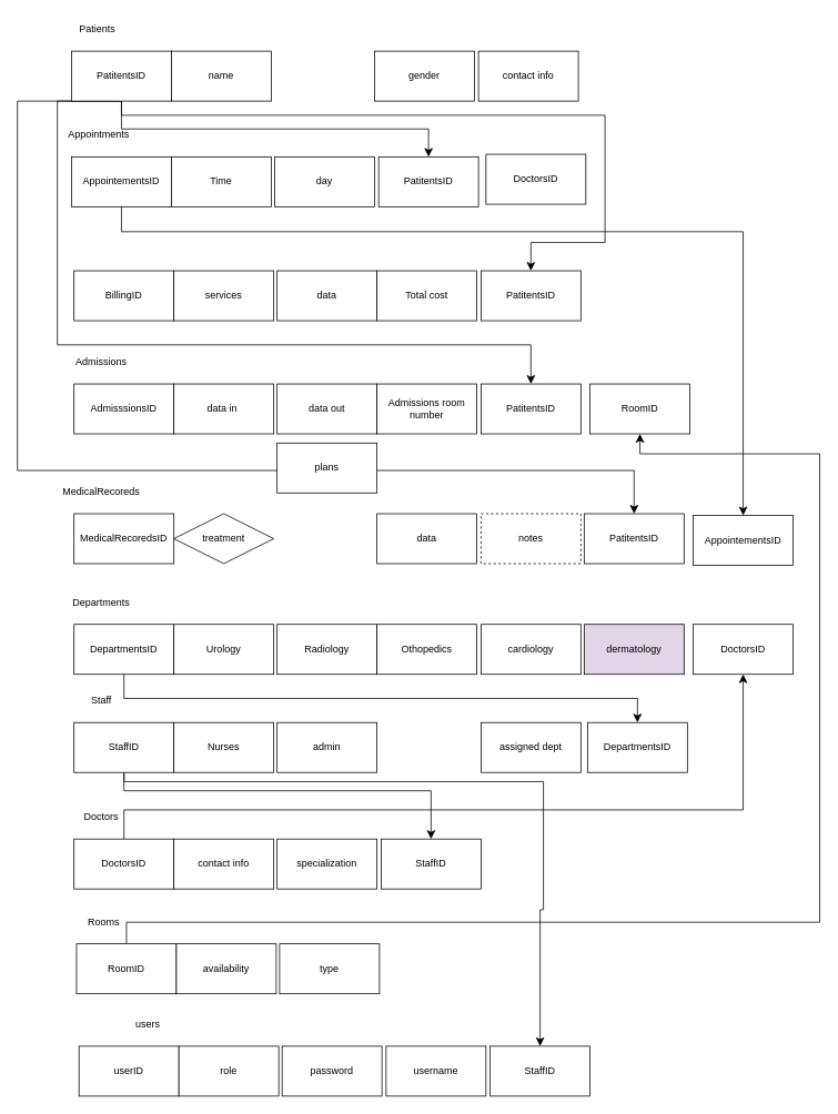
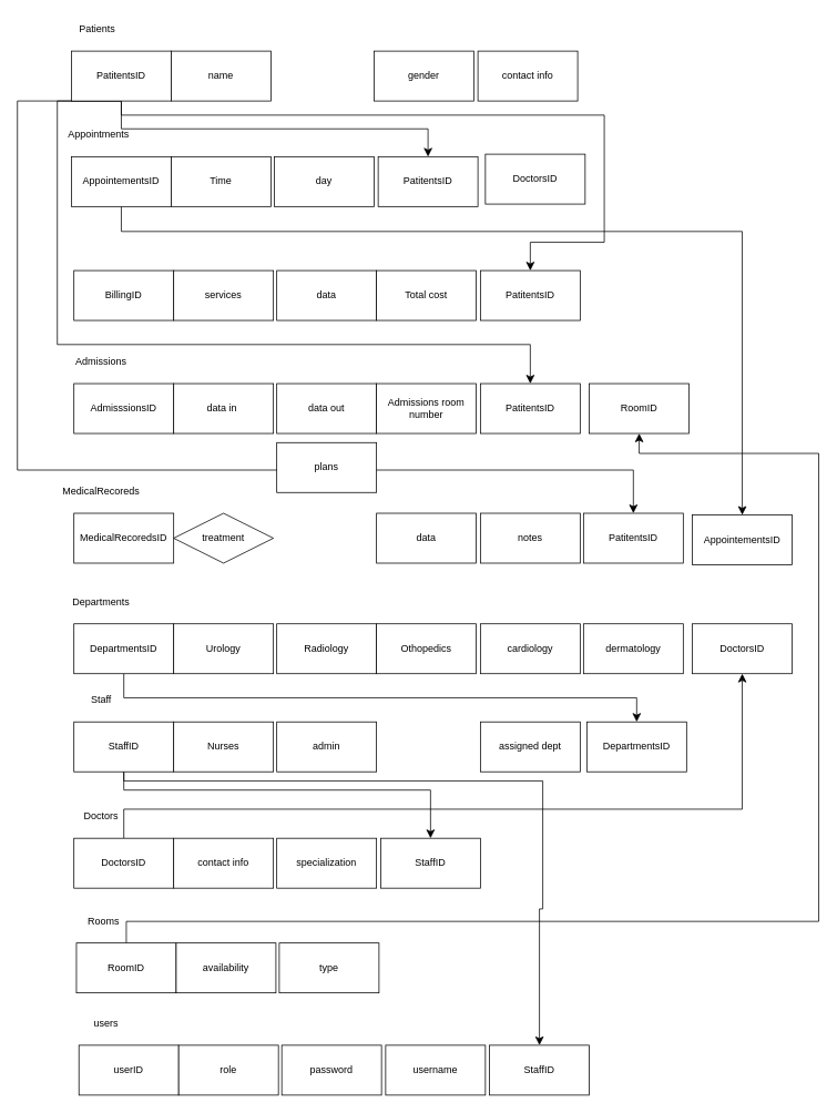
  <mxCell id="0" />
  <mxCell id="1" parent="0" />
  <mxCell id="2" value="Patients&amp;nbsp;" style="text;html=1;align=center;verticalAlign=middle;whiteSpace=wrap;rounded=0;" vertex="1" parent="1"><mxGeometry x="88" y="20" width="60" height="30" as="geometry" /></mxCell>
  <mxCell id="3" style="edgeStyle=orthogonalEdgeStyle;rounded=0;orthogonalLoop=1;jettySize=auto;html=1;exitX=0.5;exitY=1;exitDx=0;exitDy=0;entryX=0.5;entryY=0;entryDx=0;entryDy=0;fontSize=12;startSize=8;endSize=8;" edge="1" parent="1" source="7" target="61"><mxGeometry relative="1" as="geometry" /></mxCell>
  <mxCell id="4" style="edgeStyle=orthogonalEdgeStyle;rounded=0;orthogonalLoop=1;jettySize=auto;html=1;exitX=0.5;exitY=1;exitDx=0;exitDy=0;entryX=0.5;entryY=0;entryDx=0;entryDy=0;fontSize=12;startSize=8;endSize=8;" edge="1" parent="1" source="7" target="62"><mxGeometry relative="1" as="geometry"><Array as="points"><mxPoint x="145" y="138" /><mxPoint x="726" y="138" /><mxPoint x="726" y="291" /><mxPoint x="637" y="291" /></Array></mxGeometry></mxCell>
  <mxCell id="5" style="edgeStyle=orthogonalEdgeStyle;rounded=0;orthogonalLoop=1;jettySize=auto;html=1;exitX=0.5;exitY=1;exitDx=0;exitDy=0;entryX=0.5;entryY=0;entryDx=0;entryDy=0;fontSize=12;startSize=8;endSize=8;" edge="1" parent="1" source="7" target="63"><mxGeometry relative="1" as="geometry"><Array as="points"><mxPoint x="68" y="121" /><mxPoint x="68" y="414" /><mxPoint x="637" y="414" /></Array></mxGeometry></mxCell>
  <mxCell id="6" style="edgeStyle=orthogonalEdgeStyle;rounded=0;orthogonalLoop=1;jettySize=auto;html=1;exitX=0.5;exitY=1;exitDx=0;exitDy=0;entryX=0.5;entryY=0;entryDx=0;entryDy=0;fontSize=12;startSize=8;endSize=8;" edge="1" parent="1" source="7" target="64"><mxGeometry relative="1" as="geometry"><Array as="points"><mxPoint x="20" y="121" /><mxPoint x="20" y="565" /><mxPoint x="761" y="565" /></Array></mxGeometry></mxCell>
  <mxCell id="7" value="PatitentsID" style="rounded=0;whiteSpace=wrap;html=1;" vertex="1" parent="1"><mxGeometry x="85" y="61" width="120" height="60" as="geometry" /></mxCell>
  <mxCell id="8" value="contact info" style="rounded=0;whiteSpace=wrap;html=1;" vertex="1" parent="1"><mxGeometry x="574" y="61" width="120" height="60" as="geometry" /></mxCell>
  <mxCell id="9" value="name" style="rounded=0;whiteSpace=wrap;html=1;" vertex="1" parent="1"><mxGeometry x="205" y="61" width="120" height="60" as="geometry" /></mxCell>
  <mxCell id="10" value="gender" style="rounded=0;whiteSpace=wrap;html=1;" vertex="1" parent="1"><mxGeometry x="449" y="61" width="120" height="60" as="geometry" /></mxCell>
  <mxCell id="11" value="Appointments" style="text;html=1;align=center;verticalAlign=middle;whiteSpace=wrap;rounded=0;" vertex="1" parent="1"><mxGeometry x="88" y="147" width="60" height="30" as="geometry" /></mxCell>
  <mxCell id="12" style="edgeStyle=orthogonalEdgeStyle;rounded=0;orthogonalLoop=1;jettySize=auto;html=1;exitX=0.5;exitY=1;exitDx=0;exitDy=0;entryX=0.5;entryY=0;entryDx=0;entryDy=0;fontSize=12;startSize=8;endSize=8;" edge="1" parent="1" source="13" target="66"><mxGeometry relative="1" as="geometry"><Array as="points"><mxPoint x="145" y="278" /><mxPoint x="892" y="278" /></Array></mxGeometry></mxCell>
  <mxCell id="13" value="AppointementsID" style="rounded=0;whiteSpace=wrap;html=1;" vertex="1" parent="1"><mxGeometry x="85" y="188" width="120" height="60" as="geometry" /></mxCell>
  <mxCell id="14" value="Time" style="rounded=0;whiteSpace=wrap;html=1;" vertex="1" parent="1"><mxGeometry x="205" y="188" width="120" height="60" as="geometry" /></mxCell>
  <mxCell id="15" value="day" style="rounded=0;whiteSpace=wrap;html=1;" vertex="1" parent="1"><mxGeometry x="329" y="188" width="120" height="60" as="geometry" /></mxCell>
  <mxCell id="16" value="BillingID" style="rounded=0;whiteSpace=wrap;html=1;" vertex="1" parent="1"><mxGeometry x="88" y="325" width="120" height="60" as="geometry" /></mxCell>
  <mxCell id="17" value="services" style="rounded=0;whiteSpace=wrap;html=1;" vertex="1" parent="1"><mxGeometry x="208" y="325" width="120" height="60" as="geometry" /></mxCell>
  <mxCell id="18" value="data" style="rounded=0;whiteSpace=wrap;html=1;" vertex="1" parent="1"><mxGeometry x="332" y="325" width="120" height="60" as="geometry" /></mxCell>
  <mxCell id="19" value="Total cost" style="rounded=0;whiteSpace=wrap;html=1;" vertex="1" parent="1"><mxGeometry x="452" y="325" width="120" height="60" as="geometry" /></mxCell>
  <mxCell id="20" value="Admissions" style="text;html=1;align=center;verticalAlign=middle;whiteSpace=wrap;rounded=0;" vertex="1" parent="1"><mxGeometry x="91" y="420" width="60" height="30" as="geometry" /></mxCell>
  <mxCell id="21" value="AdmisssionsID" style="rounded=0;whiteSpace=wrap;html=1;" vertex="1" parent="1"><mxGeometry x="88" y="461" width="120" height="60" as="geometry" /></mxCell>
  <mxCell id="22" value="data in&amp;nbsp;" style="rounded=0;whiteSpace=wrap;html=1;" vertex="1" parent="1"><mxGeometry x="208" y="461" width="120" height="60" as="geometry" /></mxCell>
  <mxCell id="23" value="data out" style="rounded=0;whiteSpace=wrap;html=1;" vertex="1" parent="1"><mxGeometry x="332" y="461" width="120" height="60" as="geometry" /></mxCell>
  <mxCell id="24" value="Admissions room number" style="rounded=0;whiteSpace=wrap;html=1;" vertex="1" parent="1"><mxGeometry x="452" y="461" width="120" height="60" as="geometry" /></mxCell>
  <mxCell id="25" value="MedicalRecoreds" style="text;html=1;align=center;verticalAlign=middle;whiteSpace=wrap;rounded=0;" vertex="1" parent="1"><mxGeometry x="91" y="576" width="60" height="30" as="geometry" /></mxCell>
  <mxCell id="26" value="MedicalRecoredsID" style="rounded=0;whiteSpace=wrap;html=1;" vertex="1" parent="1"><mxGeometry x="88" y="617" width="120" height="60" as="geometry" /></mxCell>
- <mxCell id="27" value="notes" style="rounded=0;whiteSpace=wrap;html=1;dashed=1;" vertex="1" parent="1"><mxGeometry x="577" y="617" width="120" height="60" as="geometry" /></mxCell>
+ <mxCell id="27" value="notes" style="rounded=0;whiteSpace=wrap;html=1;" vertex="1" parent="1"><mxGeometry x="577" y="617" width="120" height="60" as="geometry" /></mxCell>
  <mxCell id="28" value="treatment" style="rhombus;whiteSpace=wrap;html=1;" vertex="1" parent="1"><mxGeometry x="208" y="617" width="120" height="60" as="geometry" /></mxCell>
  <mxCell id="29" value="plans" style="rounded=0;whiteSpace=wrap;html=1;" vertex="1" parent="1"><mxGeometry x="332" y="532" width="120" height="60" as="geometry" /></mxCell>
  <mxCell id="30" value="data" style="rounded=0;whiteSpace=wrap;html=1;" vertex="1" parent="1"><mxGeometry x="452" y="617" width="120" height="60" as="geometry" /></mxCell>
  <mxCell id="31" value="Departments" style="text;html=1;align=center;verticalAlign=middle;whiteSpace=wrap;rounded=0;" vertex="1" parent="1"><mxGeometry x="91" y="709" width="60" height="30" as="geometry" /></mxCell>
  <mxCell id="32" style="edgeStyle=orthogonalEdgeStyle;rounded=0;orthogonalLoop=1;jettySize=auto;html=1;exitX=0.5;exitY=1;exitDx=0;exitDy=0;entryX=0.5;entryY=0;entryDx=0;entryDy=0;fontSize=12;startSize=8;endSize=8;" edge="1" parent="1" source="33" target="68"><mxGeometry relative="1" as="geometry" /></mxCell>
  <mxCell id="33" value="DepartmentsID" style="rounded=0;whiteSpace=wrap;html=1;" vertex="1" parent="1"><mxGeometry x="88" y="750" width="120" height="60" as="geometry" /></mxCell>
  <mxCell id="34" value="cardiology" style="rounded=0;whiteSpace=wrap;html=1;" vertex="1" parent="1"><mxGeometry x="577" y="750" width="120" height="60" as="geometry" /></mxCell>
  <mxCell id="35" value="Urology" style="rounded=0;whiteSpace=wrap;html=1;" vertex="1" parent="1"><mxGeometry x="208" y="750" width="120" height="60" as="geometry" /></mxCell>
  <mxCell id="36" value="Radiology" style="rounded=0;whiteSpace=wrap;html=1;" vertex="1" parent="1"><mxGeometry x="332" y="750" width="120" height="60" as="geometry" /></mxCell>
  <mxCell id="37" value="Othopedics" style="rounded=0;whiteSpace=wrap;html=1;" vertex="1" parent="1"><mxGeometry x="452" y="750" width="120" height="60" as="geometry" /></mxCell>
- <mxCell id="38" value="dermatology" style="rounded=0;whiteSpace=wrap;html=1;fillColor=#e1d5e7;" vertex="1" parent="1"><mxGeometry x="701" y="750" width="120" height="60" as="geometry" /></mxCell>
+ <mxCell id="38" value="dermatology" style="rounded=0;whiteSpace=wrap;html=1;" vertex="1" parent="1"><mxGeometry x="701" y="750" width="120" height="60" as="geometry" /></mxCell>
  <mxCell id="39" value="Staff" style="text;html=1;align=center;verticalAlign=middle;whiteSpace=wrap;rounded=0;" vertex="1" parent="1"><mxGeometry x="91" y="827" width="60" height="30" as="geometry" /></mxCell>
  <mxCell id="40" style="edgeStyle=orthogonalEdgeStyle;rounded=0;orthogonalLoop=1;jettySize=auto;html=1;exitX=0.5;exitY=1;exitDx=0;exitDy=0;entryX=0.5;entryY=0;entryDx=0;entryDy=0;fontSize=12;startSize=8;endSize=8;" edge="1" parent="1" source="42" target="70"><mxGeometry relative="1" as="geometry"><Array as="points"><mxPoint x="148" y="950" /><mxPoint x="517" y="950" /></Array></mxGeometry></mxCell>
  <mxCell id="41" style="edgeStyle=orthogonalEdgeStyle;rounded=0;orthogonalLoop=1;jettySize=auto;html=1;exitX=0.5;exitY=1;exitDx=0;exitDy=0;entryX=0.5;entryY=0;entryDx=0;entryDy=0;fontSize=12;startSize=8;endSize=8;" edge="1" parent="1" source="42" target="69"><mxGeometry relative="1" as="geometry"><Array as="points"><mxPoint x="148" y="939" /><mxPoint x="652" y="939" /><mxPoint x="652" y="1093" /><mxPoint x="648" y="1093" /></Array></mxGeometry></mxCell>
  <mxCell id="42" value="StaffID" style="rounded=0;whiteSpace=wrap;html=1;" vertex="1" parent="1"><mxGeometry x="88" y="868" width="120" height="60" as="geometry" /></mxCell>
  <mxCell id="43" value="assigned dept" style="rounded=0;whiteSpace=wrap;html=1;" vertex="1" parent="1"><mxGeometry x="577" y="868" width="120" height="60" as="geometry" /></mxCell>
  <mxCell id="44" value="Nurses" style="rounded=0;whiteSpace=wrap;html=1;" vertex="1" parent="1"><mxGeometry x="208" y="868" width="120" height="60" as="geometry" /></mxCell>
  <mxCell id="45" value="admin" style="rounded=0;whiteSpace=wrap;html=1;" vertex="1" parent="1"><mxGeometry x="332" y="868" width="120" height="60" as="geometry" /></mxCell>
  <mxCell id="46" value="Doctors" style="text;html=1;align=center;verticalAlign=middle;whiteSpace=wrap;rounded=0;" vertex="1" parent="1"><mxGeometry x="91" y="967" width="60" height="30" as="geometry" /></mxCell>
  <mxCell id="47" style="edgeStyle=orthogonalEdgeStyle;rounded=0;orthogonalLoop=1;jettySize=auto;html=1;exitX=0.5;exitY=0;exitDx=0;exitDy=0;entryX=0.5;entryY=1;entryDx=0;entryDy=0;fontSize=12;startSize=8;endSize=8;" edge="1" parent="1" source="48" target="67"><mxGeometry relative="1" as="geometry"><Array as="points"><mxPoint x="148" y="973" /><mxPoint x="892" y="973" /></Array></mxGeometry></mxCell>
  <mxCell id="48" value="DoctorsID" style="rounded=0;whiteSpace=wrap;html=1;" vertex="1" parent="1"><mxGeometry x="88" y="1008" width="120" height="60" as="geometry" /></mxCell>
  <mxCell id="49" value="contact info" style="rounded=0;whiteSpace=wrap;html=1;" vertex="1" parent="1"><mxGeometry x="208" y="1008" width="120" height="60" as="geometry" /></mxCell>
  <mxCell id="50" value="specialization" style="rounded=0;whiteSpace=wrap;html=1;" vertex="1" parent="1"><mxGeometry x="332" y="1008" width="120" height="60" as="geometry" /></mxCell>
  <mxCell id="51" value="Rooms" style="text;html=1;align=center;verticalAlign=middle;whiteSpace=wrap;rounded=0;" vertex="1" parent="1"><mxGeometry x="94" y="1093" width="60" height="30" as="geometry" /></mxCell>
  <mxCell id="52" style="edgeStyle=orthogonalEdgeStyle;rounded=0;orthogonalLoop=1;jettySize=auto;html=1;exitX=0.5;exitY=0;exitDx=0;exitDy=0;entryX=0.5;entryY=1;entryDx=0;entryDy=0;fontSize=12;startSize=8;endSize=8;" edge="1" parent="1" source="53" target="71"><mxGeometry relative="1" as="geometry"><Array as="points"><mxPoint x="151" y="1108" /><mxPoint x="984" y="1108" /><mxPoint x="984" y="545" /><mxPoint x="768" y="545" /></Array></mxGeometry></mxCell>
  <mxCell id="53" value="RoomID" style="rounded=0;whiteSpace=wrap;html=1;" vertex="1" parent="1"><mxGeometry x="91" y="1134" width="120" height="60" as="geometry" /></mxCell>
  <mxCell id="54" value="availability" style="rounded=0;whiteSpace=wrap;html=1;" vertex="1" parent="1"><mxGeometry x="211" y="1134" width="120" height="60" as="geometry" /></mxCell>
  <mxCell id="55" value="type" style="rounded=0;whiteSpace=wrap;html=1;" vertex="1" parent="1"><mxGeometry x="335" y="1134" width="120" height="60" as="geometry" /></mxCell>
- <mxCell id="56" value="users" style="text;html=1;align=center;verticalAlign=middle;whiteSpace=wrap;rounded=0;" vertex="1" parent="1"><mxGeometry x="147" y="1216" width="60" height="30" as="geometry" /></mxCell>
+ <mxCell id="56" value="users" style="text;html=1;align=center;verticalAlign=middle;whiteSpace=wrap;rounded=0;" vertex="1" parent="1"><mxGeometry x="97" y="1216" width="60" height="30" as="geometry" /></mxCell>
  <mxCell id="57" value="userID" style="rounded=0;whiteSpace=wrap;html=1;" vertex="1" parent="1"><mxGeometry x="94" y="1257" width="120" height="60" as="geometry" /></mxCell>
  <mxCell id="58" value="role" style="rounded=0;whiteSpace=wrap;html=1;" vertex="1" parent="1"><mxGeometry x="214" y="1257" width="120" height="60" as="geometry" /></mxCell>
  <mxCell id="59" value="password" style="rounded=0;whiteSpace=wrap;html=1;" vertex="1" parent="1"><mxGeometry x="338" y="1257" width="120" height="60" as="geometry" /></mxCell>
  <mxCell id="60" value="username" style="rounded=0;whiteSpace=wrap;html=1;" vertex="1" parent="1"><mxGeometry x="463" y="1257" width="120" height="60" as="geometry" /></mxCell>
  <mxCell id="61" value="PatitentsID" style="rounded=0;whiteSpace=wrap;html=1;" vertex="1" parent="1"><mxGeometry x="454" y="188" width="120" height="60" as="geometry" /></mxCell>
  <mxCell id="62" value="PatitentsID" style="rounded=0;whiteSpace=wrap;html=1;" vertex="1" parent="1"><mxGeometry x="577" y="325" width="120" height="60" as="geometry" /></mxCell>
  <mxCell id="63" value="PatitentsID" style="rounded=0;whiteSpace=wrap;html=1;" vertex="1" parent="1"><mxGeometry x="577" y="461" width="120" height="60" as="geometry" /></mxCell>
  <mxCell id="64" value="PatitentsID" style="rounded=0;whiteSpace=wrap;html=1;" vertex="1" parent="1"><mxGeometry x="701" y="617" width="120" height="60" as="geometry" /></mxCell>
  <mxCell id="65" value="DoctorsID" style="rounded=0;whiteSpace=wrap;html=1;" vertex="1" parent="1"><mxGeometry x="583" y="185" width="120" height="60" as="geometry" /></mxCell>
  <mxCell id="66" value="AppointementsID" style="rounded=0;whiteSpace=wrap;html=1;" vertex="1" parent="1"><mxGeometry x="832" y="619" width="120" height="60" as="geometry" /></mxCell>
  <mxCell id="67" value="DoctorsID" style="rounded=0;whiteSpace=wrap;html=1;" vertex="1" parent="1"><mxGeometry x="832" y="750" width="120" height="60" as="geometry" /></mxCell>
  <mxCell id="68" value="DepartmentsID" style="rounded=0;whiteSpace=wrap;html=1;" vertex="1" parent="1"><mxGeometry x="705" y="868" width="120" height="60" as="geometry" /></mxCell>
  <mxCell id="69" value="StaffID" style="rounded=0;whiteSpace=wrap;html=1;" vertex="1" parent="1"><mxGeometry x="588" y="1257" width="120" height="60" as="geometry" /></mxCell>
  <mxCell id="70" value="StaffID" style="rounded=0;whiteSpace=wrap;html=1;" vertex="1" parent="1"><mxGeometry x="457" y="1008" width="120" height="60" as="geometry" /></mxCell>
  <mxCell id="71" value="RoomID" style="rounded=0;whiteSpace=wrap;html=1;" vertex="1" parent="1"><mxGeometry x="708" y="461" width="120" height="60" as="geometry" /></mxCell>
